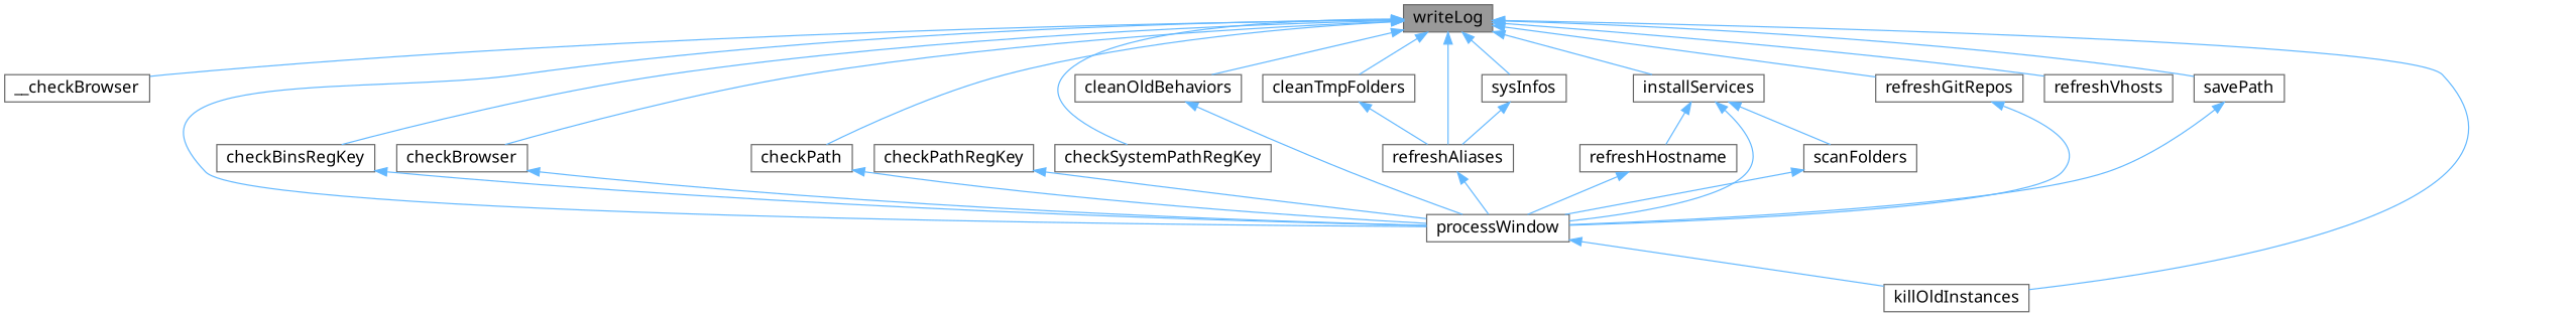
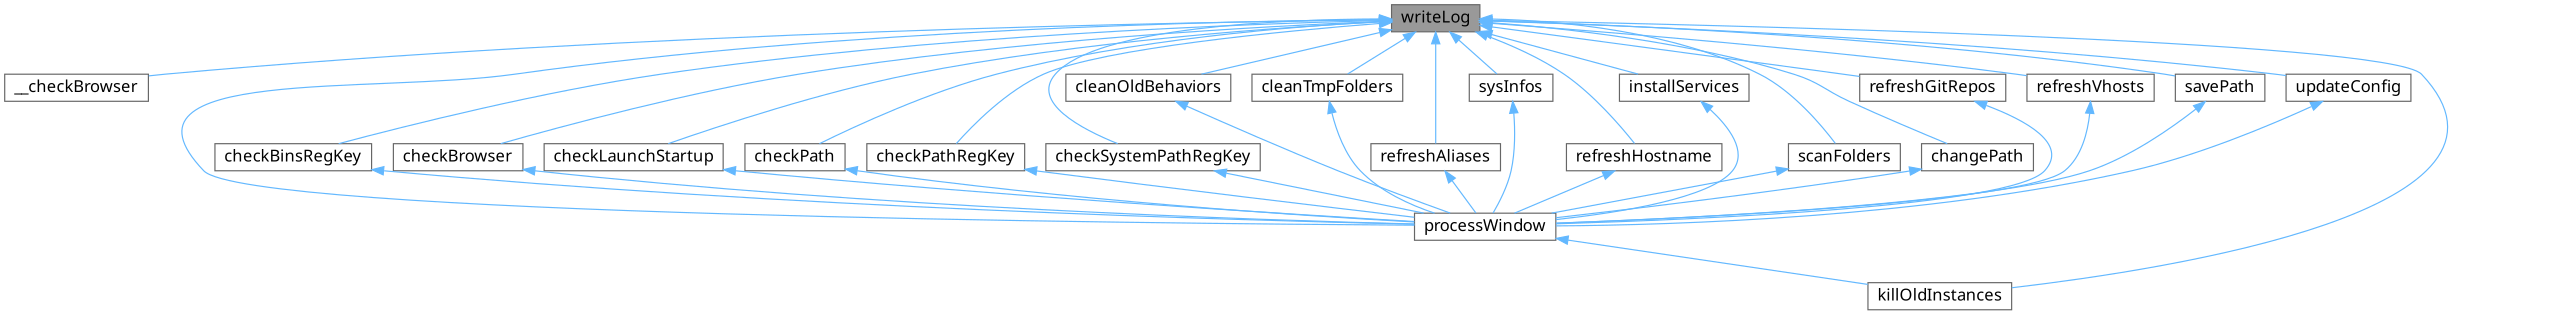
  digraph {
    fontname="Noto Sans"
    rankdir=TB
    node [color=grey40 fillcolor=white fontname="Noto Sans" fontsize=14 shape=box style=filled]
    edge [color=steelblue1 dir=back fontname="Noto Sans" fontsize=14 labelfontname=Helvetica labelfontsize=14 style=solid]
    n1 [color=gray40 fillcolor=grey60 fontcolor=black height=0.2 label=writeLog width=0.4]
    n2 [height=0.2 label=__checkBrowser width=0.4]
+   n3 [height=0.2 label=changePath width=0.4]
    n4 [height=0.2 label=processWindow width=0.4]
    n5 [height=0.2 label=checkBinsRegKey width=0.4]
    n6 [height=0.2 label=checkBrowser width=0.4]
+   n7 [height=0.2 label=checkLaunchStartup width=0.4]
    n8 [height=0.2 label=checkPath width=0.4]
    n9 [height=0.2 label=checkPathRegKey width=0.4]
    n10 [height=0.2 label=checkSystemPathRegKey width=0.4]
    n11 [height=0.2 label=cleanOldBehaviors width=0.4]
    n12 [height=0.2 label=cleanTmpFolders width=0.4]
    n13 [height=0.2 label=installServices width=0.4]
    n14 [height=0.2 label=killOldInstances width=0.4]
    n15 [height=0.2 label=refreshAliases width=0.4]
    n16 [height=0.2 label=refreshGitRepos width=0.4]
    n17 [height=0.2 label=refreshHostname width=0.4]
    n18 [height=0.2 label=refreshVhosts width=0.4]
    n19 [height=0.2 label=savePath width=0.4]
    n20 [height=0.2 label=scanFolders width=0.4]
    n21 [height=0.2 label=sysInfos width=0.4]
+   n22 [height=0.2 label=updateConfig width=0.4]
    n1 -> n2
+   n1 -> n3
    n1 -> n4
    n1 -> n5
    n1 -> n6
+   n1 -> n7
    n1 -> n8
+   n1 -> n9
    n1 -> n10
    n1 -> n11
    n1 -> n12
    n1 -> n13
    n1 -> n14
    n1 -> n15
    n1 -> n16
-   n13 -> n17
+   n1 -> n17
    n1 -> n18
    n1 -> n19
-   n13 -> n20
+   n1 -> n20
    n1 -> n21
+   n1 -> n22
+   n3 -> n4
    n4 -> n14
    n5 -> n4
    n6 -> n4
+   n7 -> n4
    n8 -> n4
    n9 -> n4
+   n10 -> n4
    n11 -> n4
-   n12 -> n15
+   n12 -> n4
    n13 -> n4
    n15 -> n4
    n16 -> n4
    n17 -> n4
+   n18 -> n4
    n19 -> n4
    n20 -> n4
-   n21 -> n15
+   n21 -> n4
+   n22 -> n4
  }
